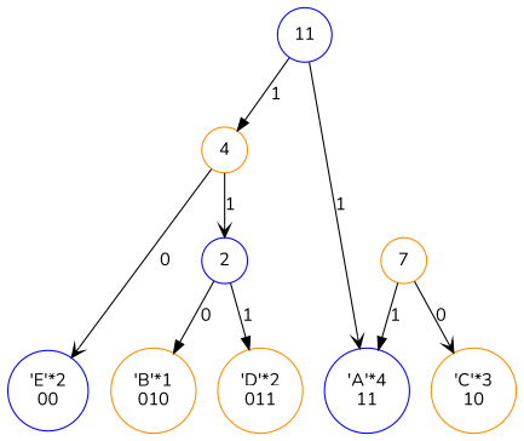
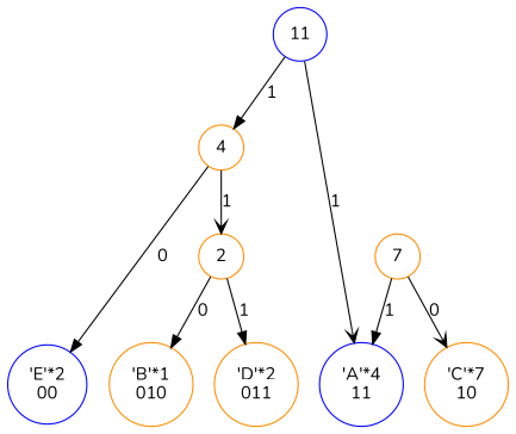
  digraph {
    fontname=Nunito
    node [color=darkorange fontname=Nunito shape=circle]
    edge [arrowhead=normal fontname=Nunito]
    n1 [color=blue label="'E'*2\n00"]
    n2 [label="'B'*1\n010"]
    n3 [label="'D'*2\n011"]
-   n4 [label="'C'*3\n10"]
+   n4 [label="'C'*7\n10"]
    n5 [color=blue label="'A'*4\n11"]
    n6 [color=blue label=11]
    n7 [label=4]
-   n8 [color=blue label=2]
+   n8 [label=2]
    n9 [label=7]
    subgraph sub_1 {
      rank=same
      n1
      n2
      n3
      n4
      n5
    }
    n6 -> n5 [arrowhead=vee label=1]
    n6 -> n7 [label=1]
-   n7 -> n1 [arrowhead=vee label=0]
+   n7 -> n1 [label=0]
    n7 -> n8 [arrowhead=vee label=1]
    n8 -> n2 [label=0]
    n8 -> n3 [label=1]
    n9 -> n4 [arrowhead=vee label=0]
    n9 -> n5 [label=1]
  }
